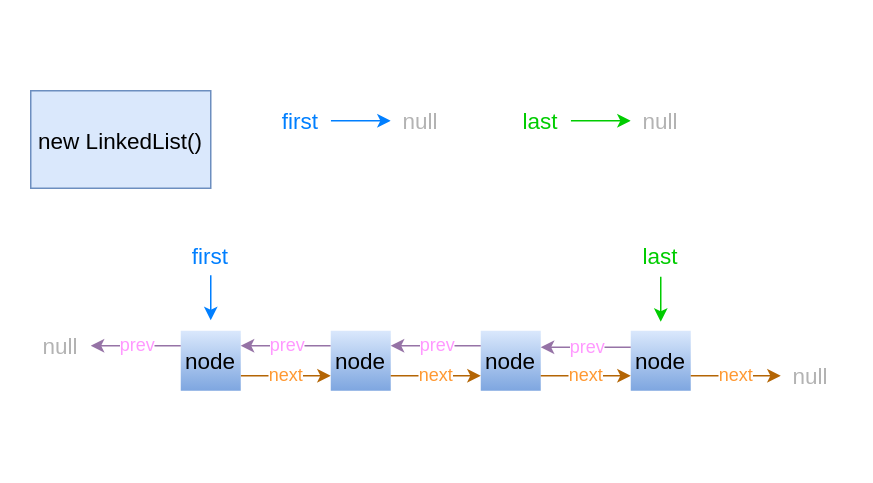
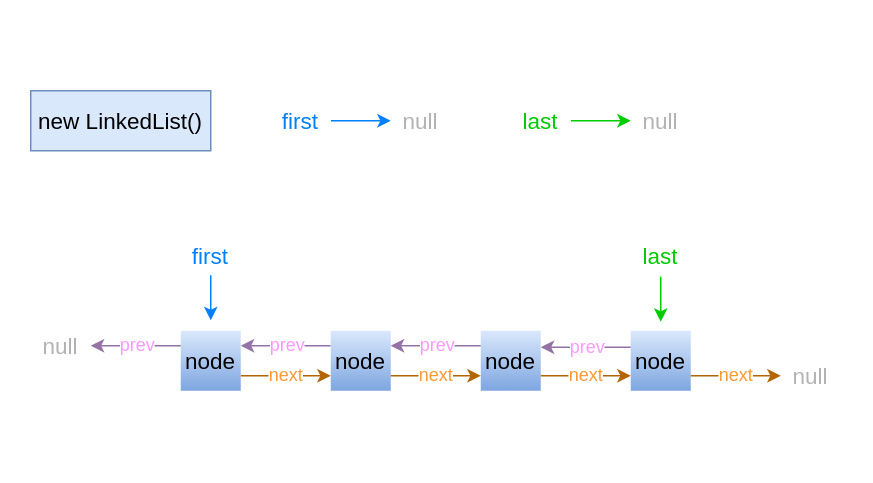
  <mxCell id="0" />
  <mxCell id="1" parent="0" />
- <mxCell id="2" value="new LinkedList()" style="text;html=1;strokeColor=#6c8ebf;fillColor=#dae8fc;align=center;verticalAlign=middle;whiteSpace=wrap;rounded=0;fontSize=15;" parent="1" vertex="1"><mxGeometry x="20" y="60" width="120" height="65" as="geometry" /></mxCell>
+ <mxCell id="2" value="new LinkedList()" style="text;html=1;strokeColor=#6c8ebf;fillColor=#dae8fc;align=center;verticalAlign=middle;whiteSpace=wrap;rounded=0;fontSize=15;" parent="1" vertex="1"><mxGeometry x="20" y="60" width="120" height="40" as="geometry" /></mxCell>
  <mxCell id="3" style="edgeStyle=none;html=1;exitX=1;exitY=0.5;exitDx=0;exitDy=0;entryX=0;entryY=0.5;entryDx=0;entryDy=0;fontSize=15;fontColor=#B3B3B3;strokeColor=#007FFF;" parent="1" source="4" target="7" edge="1"><mxGeometry relative="1" as="geometry" /></mxCell>
  <mxCell id="4" value="first" style="whiteSpace=wrap;html=1;aspect=fixed;fontSize=15;fontColor=#007FFF;strokeColor=none;" parent="1" vertex="1"><mxGeometry x="180" y="60" width="40" height="40" as="geometry" /></mxCell>
  <mxCell id="5" style="edgeStyle=none;html=1;exitX=1;exitY=0.5;exitDx=0;exitDy=0;entryX=0;entryY=0.5;entryDx=0;entryDy=0;fontSize=15;fontColor=#B3B3B3;strokeColor=#00CC00;" parent="1" source="6" target="8" edge="1"><mxGeometry relative="1" as="geometry" /></mxCell>
  <mxCell id="6" value="last" style="whiteSpace=wrap;html=1;aspect=fixed;fontSize=15;fontColor=#00CC00;strokeColor=none;" parent="1" vertex="1"><mxGeometry x="340" y="60" width="40" height="40" as="geometry" /></mxCell>
  <mxCell id="7" value="null" style="whiteSpace=wrap;html=1;aspect=fixed;fontSize=15;fontColor=#B3B3B3;strokeColor=none;" parent="1" vertex="1"><mxGeometry x="260" y="60" width="40" height="40" as="geometry" /></mxCell>
  <mxCell id="8" value="null" style="whiteSpace=wrap;html=1;aspect=fixed;fontSize=15;fontColor=#B3B3B3;strokeColor=none;" parent="1" vertex="1"><mxGeometry x="420" y="60" width="40" height="40" as="geometry" /></mxCell>
  <mxCell id="9" value="&lt;font color=&quot;#ff9933&quot;&gt;next&lt;/font&gt;" style="edgeStyle=none;html=1;exitX=1;exitY=0.75;exitDx=0;exitDy=0;entryX=0;entryY=0.75;entryDx=0;entryDy=0;strokeColor=#B46504;fontSize=12;fontColor=#FF99FF;fillColor=#fad7ac;" parent="1" source="10" target="13" edge="1"><mxGeometry relative="1" as="geometry" /></mxCell>
  <mxCell id="10" value="node" style="rounded=0;whiteSpace=wrap;html=1;fontSize=15;fillColor=#dae8fc;gradientColor=#7ea6e0;strokeColor=none;" parent="1" vertex="1"><mxGeometry x="120" y="220" width="40" height="40" as="geometry" /></mxCell>
  <mxCell id="11" style="edgeStyle=none;html=1;exitX=0;exitY=0.25;exitDx=0;exitDy=0;entryX=1;entryY=0.25;entryDx=0;entryDy=0;strokeColor=#9673a6;fontSize=12;fontColor=#FF99FF;fillColor=#e1d5e7;" parent="1" source="13" target="10" edge="1"><mxGeometry relative="1" as="geometry" /></mxCell>
  <mxCell id="12" value="prev" style="edgeLabel;html=1;align=center;verticalAlign=middle;resizable=0;points=[];fontSize=12;fontColor=#FF99FF;" parent="11" vertex="1" connectable="0"><mxGeometry x="0.013" y="-1" relative="1" as="geometry"><mxPoint as="offset" /></mxGeometry></mxCell>
  <mxCell id="13" value="node" style="rounded=0;whiteSpace=wrap;html=1;fontSize=15;fillColor=#dae8fc;gradientColor=#7ea6e0;strokeColor=none;" parent="1" vertex="1"><mxGeometry x="220" y="220" width="40" height="40" as="geometry" /></mxCell>
  <mxCell id="14" value="node" style="rounded=0;whiteSpace=wrap;html=1;fontSize=15;fillColor=#dae8fc;gradientColor=#7ea6e0;strokeColor=none;" parent="1" vertex="1"><mxGeometry x="320" y="220" width="40" height="40" as="geometry" /></mxCell>
  <mxCell id="15" value="node" style="rounded=0;whiteSpace=wrap;html=1;fontSize=15;fillColor=#dae8fc;gradientColor=#7ea6e0;strokeColor=none;" parent="1" vertex="1"><mxGeometry x="420" y="220" width="40" height="40" as="geometry" /></mxCell>
  <mxCell id="16" style="edgeStyle=none;html=1;exitX=0;exitY=0.25;exitDx=0;exitDy=0;entryX=1;entryY=0.25;entryDx=0;entryDy=0;strokeColor=#9673a6;fontSize=12;fontColor=#FF99FF;fillColor=#e1d5e7;" parent="1" edge="1"><mxGeometry relative="1" as="geometry"><mxPoint x="320" y="230" as="sourcePoint" /><mxPoint x="260" y="230" as="targetPoint" /></mxGeometry></mxCell>
  <mxCell id="17" value="prev" style="edgeLabel;html=1;align=center;verticalAlign=middle;resizable=0;points=[];fontSize=12;fontColor=#FF99FF;" parent="16" vertex="1" connectable="0"><mxGeometry x="0.013" y="-1" relative="1" as="geometry"><mxPoint as="offset" /></mxGeometry></mxCell>
  <mxCell id="18" style="edgeStyle=none;html=1;exitX=0;exitY=0.25;exitDx=0;exitDy=0;entryX=1;entryY=0.25;entryDx=0;entryDy=0;strokeColor=#9673a6;fontSize=12;fontColor=#FF99FF;fillColor=#e1d5e7;" parent="1" edge="1"><mxGeometry relative="1" as="geometry"><mxPoint x="120" y="230" as="sourcePoint" /><mxPoint x="60" y="230" as="targetPoint" /></mxGeometry></mxCell>
  <mxCell id="19" value="prev" style="edgeLabel;html=1;align=center;verticalAlign=middle;resizable=0;points=[];fontSize=12;fontColor=#FF99FF;" parent="18" vertex="1" connectable="0"><mxGeometry x="0.013" y="-1" relative="1" as="geometry"><mxPoint as="offset" /></mxGeometry></mxCell>
  <mxCell id="20" value="null" style="whiteSpace=wrap;html=1;aspect=fixed;fontSize=15;fontColor=#B3B3B3;strokeColor=none;" parent="1" vertex="1"><mxGeometry x="20" y="210" width="40" height="40" as="geometry" /></mxCell>
  <mxCell id="21" value="null" style="whiteSpace=wrap;html=1;aspect=fixed;fontSize=15;fontColor=#B3B3B3;strokeColor=none;" parent="1" vertex="1"><mxGeometry x="520" y="230" width="40" height="40" as="geometry" /></mxCell>
  <mxCell id="22" value="&lt;font color=&quot;#ff9933&quot;&gt;next&lt;/font&gt;" style="edgeStyle=none;html=1;exitX=1;exitY=0.75;exitDx=0;exitDy=0;entryX=0;entryY=0.75;entryDx=0;entryDy=0;strokeColor=#B46504;fontSize=12;fontColor=#FF99FF;fillColor=#fad7ac;" parent="1" edge="1"><mxGeometry relative="1" as="geometry"><mxPoint x="260" y="250" as="sourcePoint" /><mxPoint x="320" y="250" as="targetPoint" /></mxGeometry></mxCell>
  <mxCell id="23" value="&lt;font color=&quot;#ff9933&quot;&gt;next&lt;/font&gt;" style="edgeStyle=none;html=1;exitX=1;exitY=0.75;exitDx=0;exitDy=0;entryX=0;entryY=0.75;entryDx=0;entryDy=0;strokeColor=#B46504;fontSize=12;fontColor=#FF99FF;fillColor=#fad7ac;" parent="1" edge="1"><mxGeometry relative="1" as="geometry"><mxPoint x="360" y="250" as="sourcePoint" /><mxPoint x="420" y="250" as="targetPoint" /></mxGeometry></mxCell>
  <mxCell id="24" value="&lt;font color=&quot;#ff9933&quot;&gt;next&lt;/font&gt;" style="edgeStyle=none;html=1;exitX=1;exitY=0.75;exitDx=0;exitDy=0;entryX=0;entryY=0.75;entryDx=0;entryDy=0;strokeColor=#B46504;fontSize=12;fontColor=#FF99FF;fillColor=#fad7ac;" parent="1" edge="1"><mxGeometry relative="1" as="geometry"><mxPoint x="460" y="250" as="sourcePoint" /><mxPoint x="520" y="250" as="targetPoint" /></mxGeometry></mxCell>
  <mxCell id="25" value="first" style="whiteSpace=wrap;html=1;aspect=fixed;fontSize=15;fontColor=#007FFF;strokeColor=none;" parent="1" vertex="1"><mxGeometry x="120" y="150" width="40" height="40" as="geometry" /></mxCell>
  <mxCell id="26" value="last" style="whiteSpace=wrap;html=1;aspect=fixed;fontSize=15;fontColor=#00CC00;strokeColor=none;" parent="1" vertex="1"><mxGeometry x="420" y="150" width="40" height="40" as="geometry" /></mxCell>
  <mxCell id="27" style="edgeStyle=none;html=1;exitX=0.5;exitY=1;exitDx=0;exitDy=0;entryX=0.5;entryY=0;entryDx=0;entryDy=0;fontSize=15;fontColor=#B3B3B3;strokeColor=#007FFF;" parent="1" edge="1"><mxGeometry relative="1" as="geometry"><mxPoint x="140" y="183" as="sourcePoint" /><mxPoint x="140" y="213" as="targetPoint" /></mxGeometry></mxCell>
  <mxCell id="28" style="edgeStyle=none;html=1;exitX=0.5;exitY=1;exitDx=0;exitDy=0;entryX=0.5;entryY=0;entryDx=0;entryDy=0;fontSize=15;fontColor=#B3B3B3;strokeColor=#00CC00;" parent="1" edge="1"><mxGeometry relative="1" as="geometry"><mxPoint x="440" y="184" as="sourcePoint" /><mxPoint x="440" y="214" as="targetPoint" /></mxGeometry></mxCell>
  <mxCell id="29" style="edgeStyle=none;html=1;exitX=0;exitY=0.25;exitDx=0;exitDy=0;entryX=1;entryY=0.25;entryDx=0;entryDy=0;strokeColor=#9673a6;fontSize=12;fontColor=#FF99FF;fillColor=#e1d5e7;" parent="1" edge="1"><mxGeometry relative="1" as="geometry"><mxPoint x="420" y="231" as="sourcePoint" /><mxPoint x="360" y="231" as="targetPoint" /></mxGeometry></mxCell>
  <mxCell id="30" value="prev" style="edgeLabel;html=1;align=center;verticalAlign=middle;resizable=0;points=[];fontSize=12;fontColor=#FF99FF;" parent="29" vertex="1" connectable="0"><mxGeometry x="0.013" y="-1" relative="1" as="geometry"><mxPoint as="offset" /></mxGeometry></mxCell>
  <mxCell id="31" value="" style="line;strokeWidth=2;html=1;strokeColor=none;" parent="1" vertex="1"><mxGeometry x="20" y="20" width="540" height="10" as="geometry" /></mxCell>
  <mxCell id="32" value="" style="line;strokeWidth=2;html=1;strokeColor=none;" parent="1" vertex="1"><mxGeometry x="20" y="290" width="540" height="10" as="geometry" /></mxCell>
